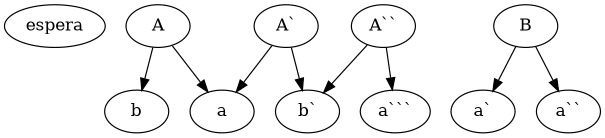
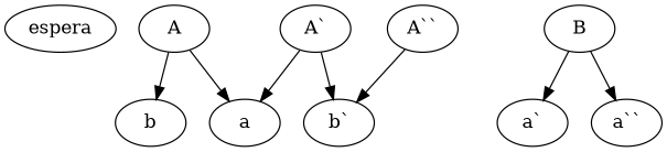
  strict digraph {
    espera
    A
    a
    b
    "A`"
    "b`"
    B
    "a`"
    "a``"
    "A``"
-   "a```"
    A -> a
    A -> b
    "A`" -> a
    "A`" -> "b`"
    B -> "a`"
    B -> "a``"
    "A``" -> "b`"
-   "A``" -> "a```"
  }
